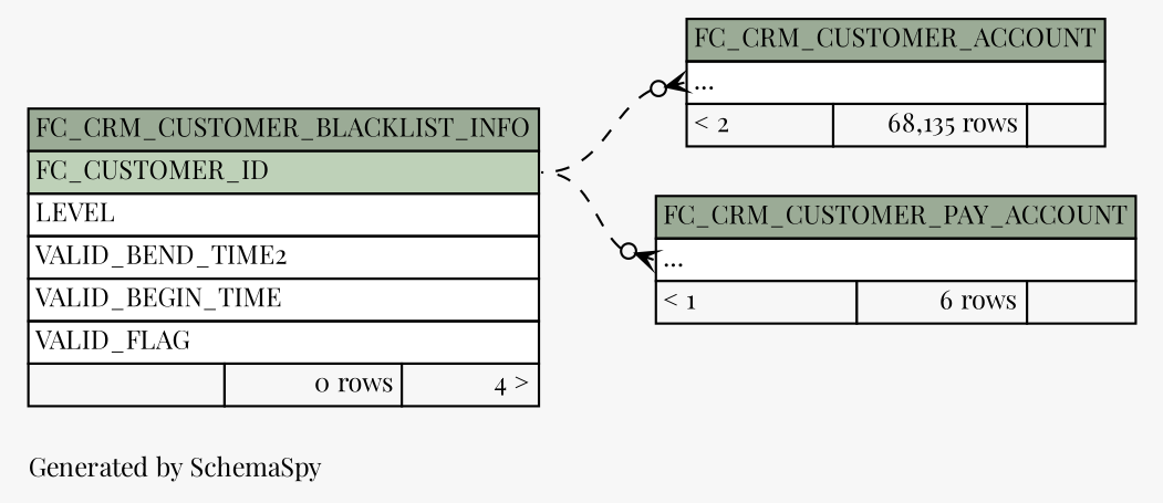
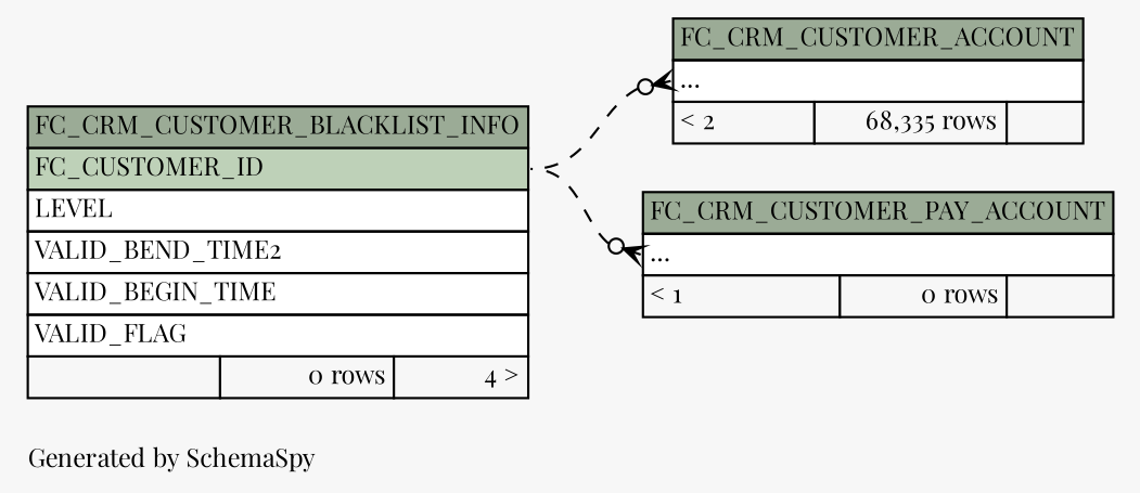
  digraph {
    bgcolor="#f7f7f7"
    fontname="Playfair Display"
    fontsize=11
    label="\nGenerated by SchemaSpy"
    labeljust=l
    nodesep=0.18
    rankdir=RL
    ranksep=0.46
    node [fontname="Playfair Display" fontsize=11 shape=plaintext]
    edge [arrowhead=none arrowsize=0.8 arrowtail=crowodot dir=back fontname="Playfair Display" headport="FC_CUSTOMER_ID:e" style=dashed tailport="elipses:w"]
    n1 [label=<     <TABLE BORDER="0" CELLBORDER="1" CELLSPACING="0" BGCOLOR="#ffffff">       <TR><TD COLSPAN="3" BGCOLOR="#9bab96" ALIGN="CENTER">FC_CRM_CUSTOMER_BLACKLIST_INFO</TD></TR>       <TR><TD PORT="FC_CUSTOMER_ID" COLSPAN="3" BGCOLOR="#bed1b8" ALIGN="LEFT">FC_CUSTOMER_ID</TD></TR>       <TR><TD PORT="LEVEL" COLSPAN="3" ALIGN="LEFT">LEVEL</TD></TR>       <TR><TD PORT="VALID_BEND_TIME2" COLSPAN="3" ALIGN="LEFT">VALID_BEND_TIME2</TD></TR>       <TR><TD PORT="VALID_BEGIN_TIME" COLSPAN="3" ALIGN="LEFT">VALID_BEGIN_TIME</TD></TR>       <TR><TD PORT="VALID_FLAG" COLSPAN="3" ALIGN="LEFT">VALID_FLAG</TD></TR>       <TR><TD ALIGN="LEFT" BGCOLOR="#f7f7f7">  </TD><TD ALIGN="RIGHT" BGCOLOR="#f7f7f7">0 rows</TD><TD ALIGN="RIGHT" BGCOLOR="#f7f7f7">4 &gt;</TD></TR>     </TABLE>>]
-   n2 [label=<     <TABLE BORDER="0" CELLBORDER="1" CELLSPACING="0" BGCOLOR="#ffffff">       <TR><TD COLSPAN="3" BGCOLOR="#9bab96" ALIGN="CENTER">FC_CRM_CUSTOMER_ACCOUNT</TD></TR>       <TR><TD PORT="elipses" COLSPAN="3" ALIGN="LEFT">...</TD></TR>       <TR><TD ALIGN="LEFT" BGCOLOR="#f7f7f7">&lt; 2</TD><TD ALIGN="RIGHT" BGCOLOR="#f7f7f7">68,135 rows</TD><TD ALIGN="RIGHT" BGCOLOR="#f7f7f7">  </TD></TR>     </TABLE>>]
-   n3 [label=<     <TABLE BORDER="0" CELLBORDER="1" CELLSPACING="0" BGCOLOR="#ffffff">       <TR><TD COLSPAN="3" BGCOLOR="#9bab96" ALIGN="CENTER">FC_CRM_CUSTOMER_PAY_ACCOUNT</TD></TR>       <TR><TD PORT="elipses" COLSPAN="3" ALIGN="LEFT">...</TD></TR>       <TR><TD ALIGN="LEFT" BGCOLOR="#f7f7f7">&lt; 1</TD><TD ALIGN="RIGHT" BGCOLOR="#f7f7f7">6 rows</TD><TD ALIGN="RIGHT" BGCOLOR="#f7f7f7">  </TD></TR>     </TABLE>>]
+   n2 [label=<     <TABLE BORDER="0" CELLBORDER="1" CELLSPACING="0" BGCOLOR="#ffffff">       <TR><TD COLSPAN="3" BGCOLOR="#9bab96" ALIGN="CENTER">FC_CRM_CUSTOMER_ACCOUNT</TD></TR>       <TR><TD PORT="elipses" COLSPAN="3" ALIGN="LEFT">...</TD></TR>       <TR><TD ALIGN="LEFT" BGCOLOR="#f7f7f7">&lt; 2</TD><TD ALIGN="RIGHT" BGCOLOR="#f7f7f7">68,335 rows</TD><TD ALIGN="RIGHT" BGCOLOR="#f7f7f7">  </TD></TR>     </TABLE>>]
+   n3 [label=<     <TABLE BORDER="0" CELLBORDER="1" CELLSPACING="0" BGCOLOR="#ffffff">       <TR><TD COLSPAN="3" BGCOLOR="#9bab96" ALIGN="CENTER">FC_CRM_CUSTOMER_PAY_ACCOUNT</TD></TR>       <TR><TD PORT="elipses" COLSPAN="3" ALIGN="LEFT">...</TD></TR>       <TR><TD ALIGN="LEFT" BGCOLOR="#f7f7f7">&lt; 1</TD><TD ALIGN="RIGHT" BGCOLOR="#f7f7f7">0 rows</TD><TD ALIGN="RIGHT" BGCOLOR="#f7f7f7">  </TD></TR>     </TABLE>>]
    n2 -> n1
    n3 -> n1
  }
